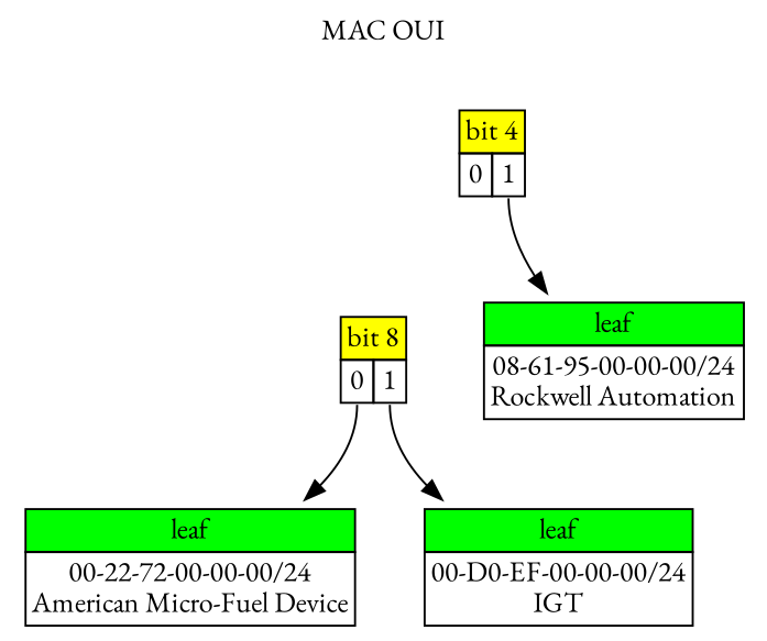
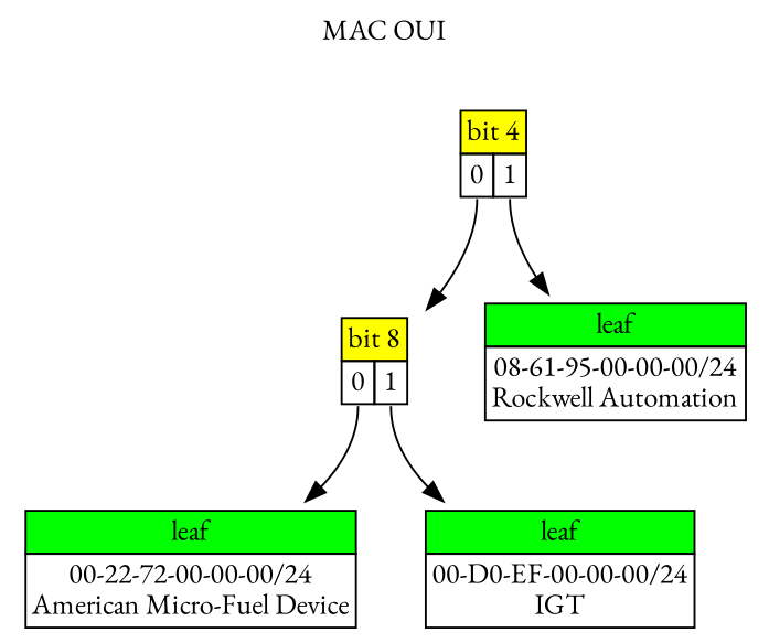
  digraph {
    fontname="EB Garamond"
    label="MAC OUI"
    labelloc=t
    rankdir=TB
    ranksep="0.5 equally"
    node [fontname="EB Garamond" shape=plaintext]
    edge [fontname="EB Garamond" tailport=R]
    n1 [label=<   <TABLE BORDER="0" CELLBORDER="1" CELLSPACING="0">     <TR><TD PORT="N4" BGCOLOR="green">leaf</TD></TR>     <TR><TD>08-61-95-00-00-00/24<br/>Rockwell Automation</TD></TR>   </TABLE>   >]
    n2 [label=<   <TABLE BORDER="0" CELLBORDER="1" CELLSPACING="0">     <TR><TD PORT="N2" BGCOLOR="green">leaf</TD></TR>     <TR><TD>00-D0-EF-00-00-00/24<br/>IGT</TD></TR>   </TABLE>   >]
    n3 [label=<   <TABLE BORDER="0" CELLBORDER="1" CELLSPACING="0">     <TR><TD PORT="N1" BGCOLOR="green">leaf</TD></TR>     <TR><TD>00-22-72-00-00-00/24<br/>American Micro-Fuel Device</TD></TR>   </TABLE>   >]
    n4 [label=<   <TABLE BORDER="0" CELLBORDER="1" CELLSPACING="0">     <TR><TD PORT="N3" COLSPAN="2" BGCOLOR="yellow">bit 8</TD></TR>     <TR><TD PORT="L">0</TD><TD PORT="R">1</TD></TR>   </TABLE> >]
    n5 [label=<   <TABLE BORDER="0" CELLBORDER="1" CELLSPACING="0">     <TR><TD PORT="N5" COLSPAN="2" BGCOLOR="yellow">bit 4</TD></TR>     <TR><TD PORT="L">0</TD><TD PORT="R">1</TD></TR>   </TABLE> >]
    n4 -> n2
    n4 -> n3 [tailport=L]
    n5 -> n1
+   n5 -> n4 [tailport=L]
  }
